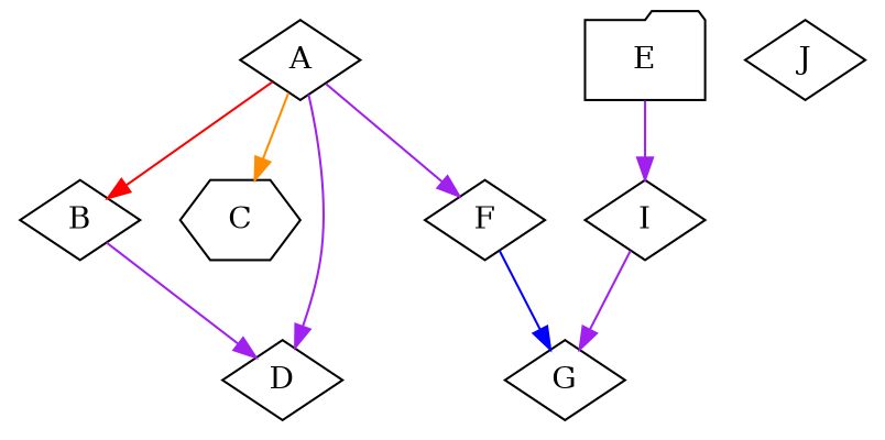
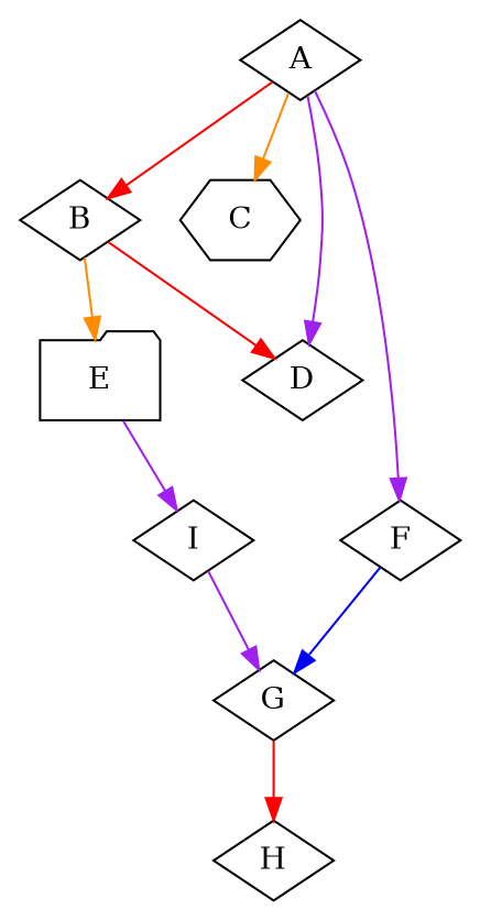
  digraph {
    node [shape=diamond]
    edge [color=purple]
    A
    B
    C [shape=hexagon]
    D
    F
    E [shape=folder]
    G
    I
-   J
+   H
    A -> B [color=red]
    A -> C [color=darkorange]
    A -> D
    A -> F
-   B -> D
+   B -> D [color=red]
+   B -> E [color=darkorange]
    F -> G [color=blue]
    E -> I
+   G -> H [color=red]
    I -> G
  }
